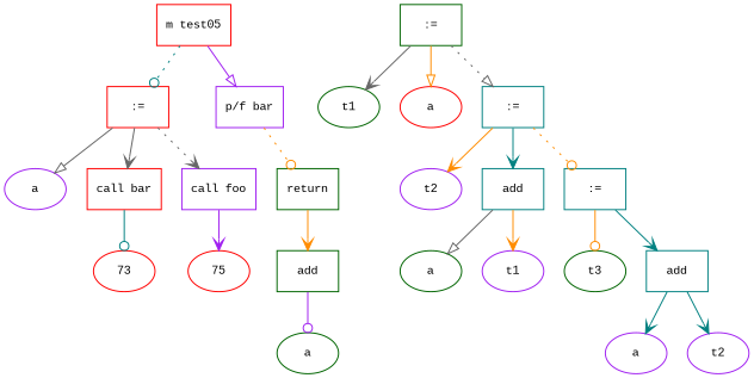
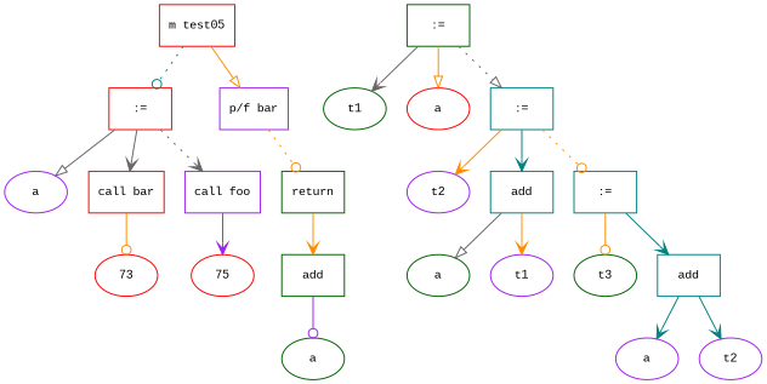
  digraph {
    fontname="Times New Roman"
    fontsize=10
    node [color=purple fontname="Courier New" fontsize=10 shape=box]
    edge [arrowhead=vee color=darkorange fontname="Times New Roman" fontsize=10]
    n1 [color=red label="m test05"]
    n2 [color=red label=":="]
    n3 [label="p/f bar"]
    n4 [label=a shape=ellipse]
    n5 [color=red label="call bar"]
    n6 [label="call foo"]
    n7 [color=darkgreen label=return]
    n8 [color=red label=73 shape=ellipse]
    n9 [color=red label=75 shape=ellipse]
    n10 [color=darkgreen label=add]
    n11 [color=darkgreen label=a shape=ellipse]
    n12 [color=darkgreen label=":="]
    n13 [color=darkgreen label=t1 shape=ellipse]
    n14 [color=red label=a shape=ellipse]
    n15 [color=teal label=":="]
    n16 [label=t2 shape=ellipse]
    n17 [color=teal label=add]
    n18 [color=teal label=":="]
    n19 [color=darkgreen label=a shape=ellipse]
    n20 [label=t1 shape=ellipse]
    n21 [color=darkgreen label=t3 shape=ellipse]
    n22 [color=teal label=add]
    n23 [label=a shape=ellipse]
    n24 [label=t2 shape=ellipse]
    n1 -> n2 [arrowhead=odot color=teal style=dotted]
-   n1 -> n3 [arrowhead=onormal color=purple]
+   n1 -> n3 [arrowhead=onormal]
    n2 -> n4 [arrowhead=onormal color=gray40]
    n2 -> n5 [color=gray40]
    n2 -> n6 [color=gray40 style=dotted]
    n3 -> n7 [arrowhead=odot style=dotted]
-   n5 -> n8 [arrowhead=odot color=teal]
+   n5 -> n8 [arrowhead=odot]
    n6 -> n9 [color=purple]
    n7 -> n10
    n10 -> n11 [arrowhead=odot color=purple]
    n12 -> n13 [color=gray40]
    n12 -> n14 [arrowhead=onormal]
    n12 -> n15 [arrowhead=onormal color=gray40 style=dotted]
    n15 -> n16
    n15 -> n17 [color=teal]
    n15 -> n18 [arrowhead=odot style=dotted]
    n17 -> n19 [arrowhead=onormal color=gray40]
    n17 -> n20
    n18 -> n21 [arrowhead=odot]
    n18 -> n22 [color=teal]
    n22 -> n23 [color=teal]
    n22 -> n24 [color=teal]
  }
